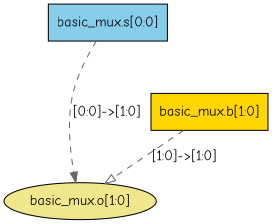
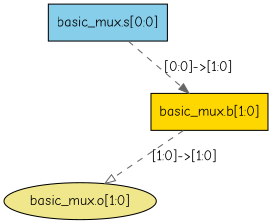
  digraph {
    fontname="Comic Neue"
    node [fontname="Comic Neue" shape=rectangle style=filled]
    edge [color=gray40 fontname="Comic Neue" style=dashed]
    n1 [fillcolor=skyblue label="basic_mux.s[0:0]"]
    n2 [fillcolor=khaki label="basic_mux.o[1:0]" shape=ellipse]
    n3 [fillcolor=gold label="basic_mux.b[1:0]"]
-   n1 -> n2 [arrowhead=normal label="[0:0]->[1:0]"]
+   n1 -> n3 [arrowhead=normal label="[0:0]->[1:0]"]
    n3 -> n2 [arrowhead=onormal label="[1:0]->[1:0]"]
  }
